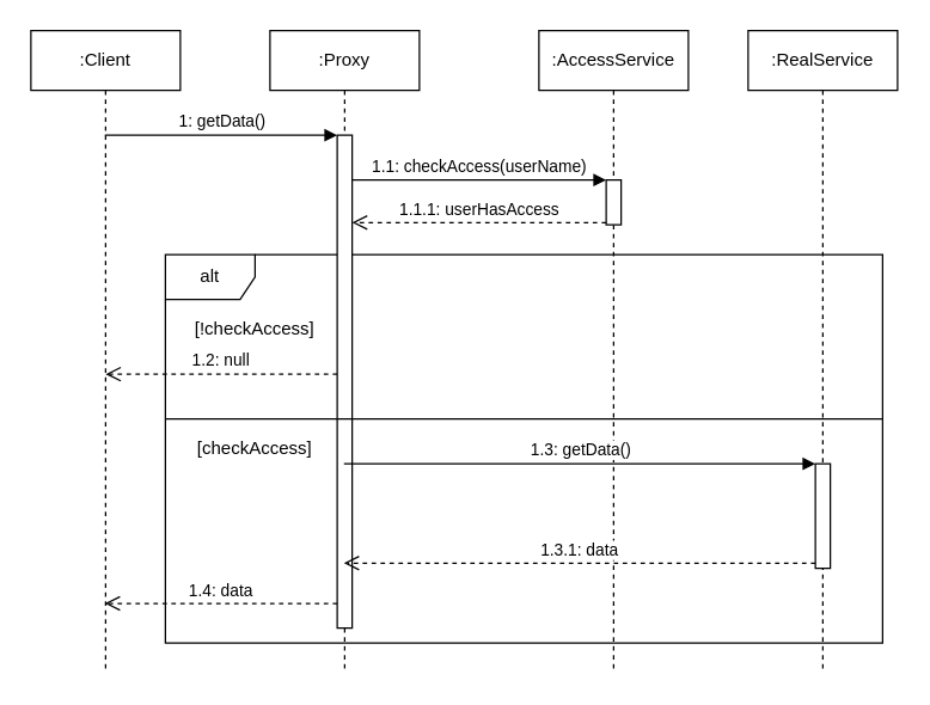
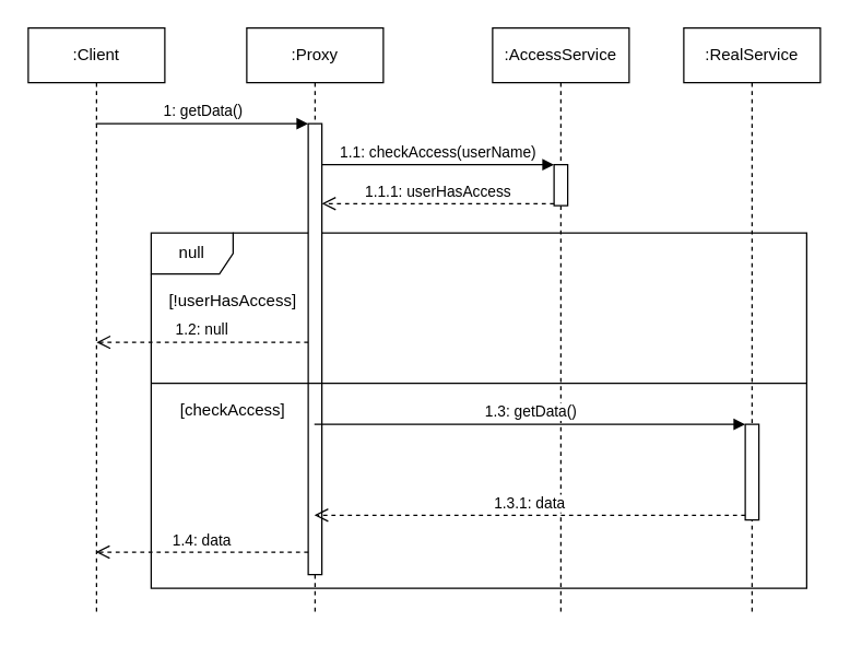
  <mxCell id="0" />
  <mxCell id="1" parent="0" />
- <mxCell id="2" value="alt" style="shape=umlFrame;whiteSpace=wrap;html=1;" vertex="1" parent="1"><mxGeometry x="110" y="170" width="480" height="260" as="geometry" /></mxCell>
+ <mxCell id="2" value="null" style="shape=umlFrame;whiteSpace=wrap;html=1;" vertex="1" parent="1"><mxGeometry x="110" y="170" width="480" height="260" as="geometry" /></mxCell>
  <mxCell id="3" value=":Client" style="shape=umlLifeline;perimeter=lifelinePerimeter;whiteSpace=wrap;html=1;container=1;collapsible=0;recursiveResize=0;outlineConnect=0;" vertex="1" parent="1"><mxGeometry x="20" y="20" width="100" height="430" as="geometry" /></mxCell>
  <mxCell id="4" value="1.2: null" style="html=1;verticalAlign=bottom;endArrow=open;dashed=1;endSize=8;" edge="1" parent="3" source="6"><mxGeometry relative="1" as="geometry"><mxPoint x="130" y="230" as="sourcePoint" /><mxPoint x="50" y="230" as="targetPoint" /></mxGeometry></mxCell>
  <mxCell id="5" value=":Proxy" style="shape=umlLifeline;perimeter=lifelinePerimeter;whiteSpace=wrap;html=1;container=1;collapsible=0;recursiveResize=0;outlineConnect=0;" vertex="1" parent="1"><mxGeometry x="180" y="20" width="100" height="430" as="geometry" /></mxCell>
  <mxCell id="6" value="" style="html=1;points=[];perimeter=orthogonalPerimeter;" vertex="1" parent="5"><mxGeometry x="45" y="70" width="10" height="330" as="geometry" /></mxCell>
  <mxCell id="7" value=":AccessService" style="shape=umlLifeline;perimeter=lifelinePerimeter;whiteSpace=wrap;html=1;container=1;collapsible=0;recursiveResize=0;outlineConnect=0;" vertex="1" parent="1"><mxGeometry x="360" y="20" width="100" height="430" as="geometry" /></mxCell>
  <mxCell id="8" value="" style="html=1;points=[];perimeter=orthogonalPerimeter;" vertex="1" parent="7"><mxGeometry x="45" y="100" width="10" height="30" as="geometry" /></mxCell>
  <mxCell id="9" value=":RealService" style="shape=umlLifeline;perimeter=lifelinePerimeter;whiteSpace=wrap;html=1;container=1;collapsible=0;recursiveResize=0;outlineConnect=0;" vertex="1" parent="1"><mxGeometry x="500" y="20" width="100" height="430" as="geometry" /></mxCell>
  <mxCell id="10" value="" style="html=1;points=[];perimeter=orthogonalPerimeter;" vertex="1" parent="9"><mxGeometry x="45" y="290" width="10" height="70" as="geometry" /></mxCell>
  <mxCell id="11" value="1: getData()" style="html=1;verticalAlign=bottom;endArrow=block;entryX=0;entryY=0;" edge="1" target="6" parent="1" source="3"><mxGeometry relative="1" as="geometry"><mxPoint x="155" y="90" as="sourcePoint" /></mxGeometry></mxCell>
  <mxCell id="12" value="1.1: checkAccess(userName)" style="html=1;verticalAlign=bottom;endArrow=block;entryX=0;entryY=0;" edge="1" target="8" parent="1" source="6"><mxGeometry relative="1" as="geometry"><mxPoint x="319" y="120" as="sourcePoint" /></mxGeometry></mxCell>
  <mxCell id="13" value="1.1.1: userHasAccess" style="html=1;verticalAlign=bottom;endArrow=open;dashed=1;endSize=8;exitX=0;exitY=0.95;" edge="1" source="8" parent="1" target="6"><mxGeometry relative="1" as="geometry"><mxPoint x="240" y="149" as="targetPoint" /></mxGeometry></mxCell>
  <mxCell id="14" value="1.4: data" style="html=1;verticalAlign=bottom;endArrow=open;dashed=1;endSize=8;exitX=0;exitY=0.95;" edge="1" source="6" parent="1" target="3"><mxGeometry relative="1" as="geometry"><mxPoint x="155" y="166" as="targetPoint" /></mxGeometry></mxCell>
  <mxCell id="15" value="1.3: getData()" style="html=1;verticalAlign=bottom;endArrow=block;entryX=0;entryY=0;" edge="1" target="10" parent="1" source="5"><mxGeometry relative="1" as="geometry"><mxPoint x="270" y="240" as="sourcePoint" /></mxGeometry></mxCell>
  <mxCell id="16" value="1.3.1: data" style="html=1;verticalAlign=bottom;endArrow=open;dashed=1;endSize=8;exitX=0;exitY=0.95;" edge="1" source="10" parent="1" target="5"><mxGeometry relative="1" as="geometry"><mxPoint x="475" y="266" as="targetPoint" /></mxGeometry></mxCell>
- <mxCell id="17" value="[!checkAccess]" style="text;html=1;strokeColor=none;fillColor=none;align=center;verticalAlign=middle;whiteSpace=wrap;rounded=0;" vertex="1" parent="1"><mxGeometry x="150" y="210" width="40" height="20" as="geometry" /></mxCell>
+ <mxCell id="17" value="[!userHasAccess]" style="text;html=1;strokeColor=none;fillColor=none;align=center;verticalAlign=middle;whiteSpace=wrap;rounded=0;" vertex="1" parent="1"><mxGeometry x="150" y="210" width="40" height="20" as="geometry" /></mxCell>
  <mxCell id="18" value="" style="line;strokeWidth=1;fillColor=none;align=left;verticalAlign=middle;spacingTop=-1;spacingLeft=3;spacingRight=3;rotatable=0;labelPosition=right;points=[];portConstraint=eastwest;" vertex="1" parent="1"><mxGeometry x="110" y="276" width="480" height="8" as="geometry" /></mxCell>
  <mxCell id="19" value="[checkAccess]" style="text;html=1;strokeColor=none;fillColor=none;align=center;verticalAlign=middle;whiteSpace=wrap;rounded=0;" vertex="1" parent="1"><mxGeometry x="150" y="290" width="40" height="20" as="geometry" /></mxCell>
